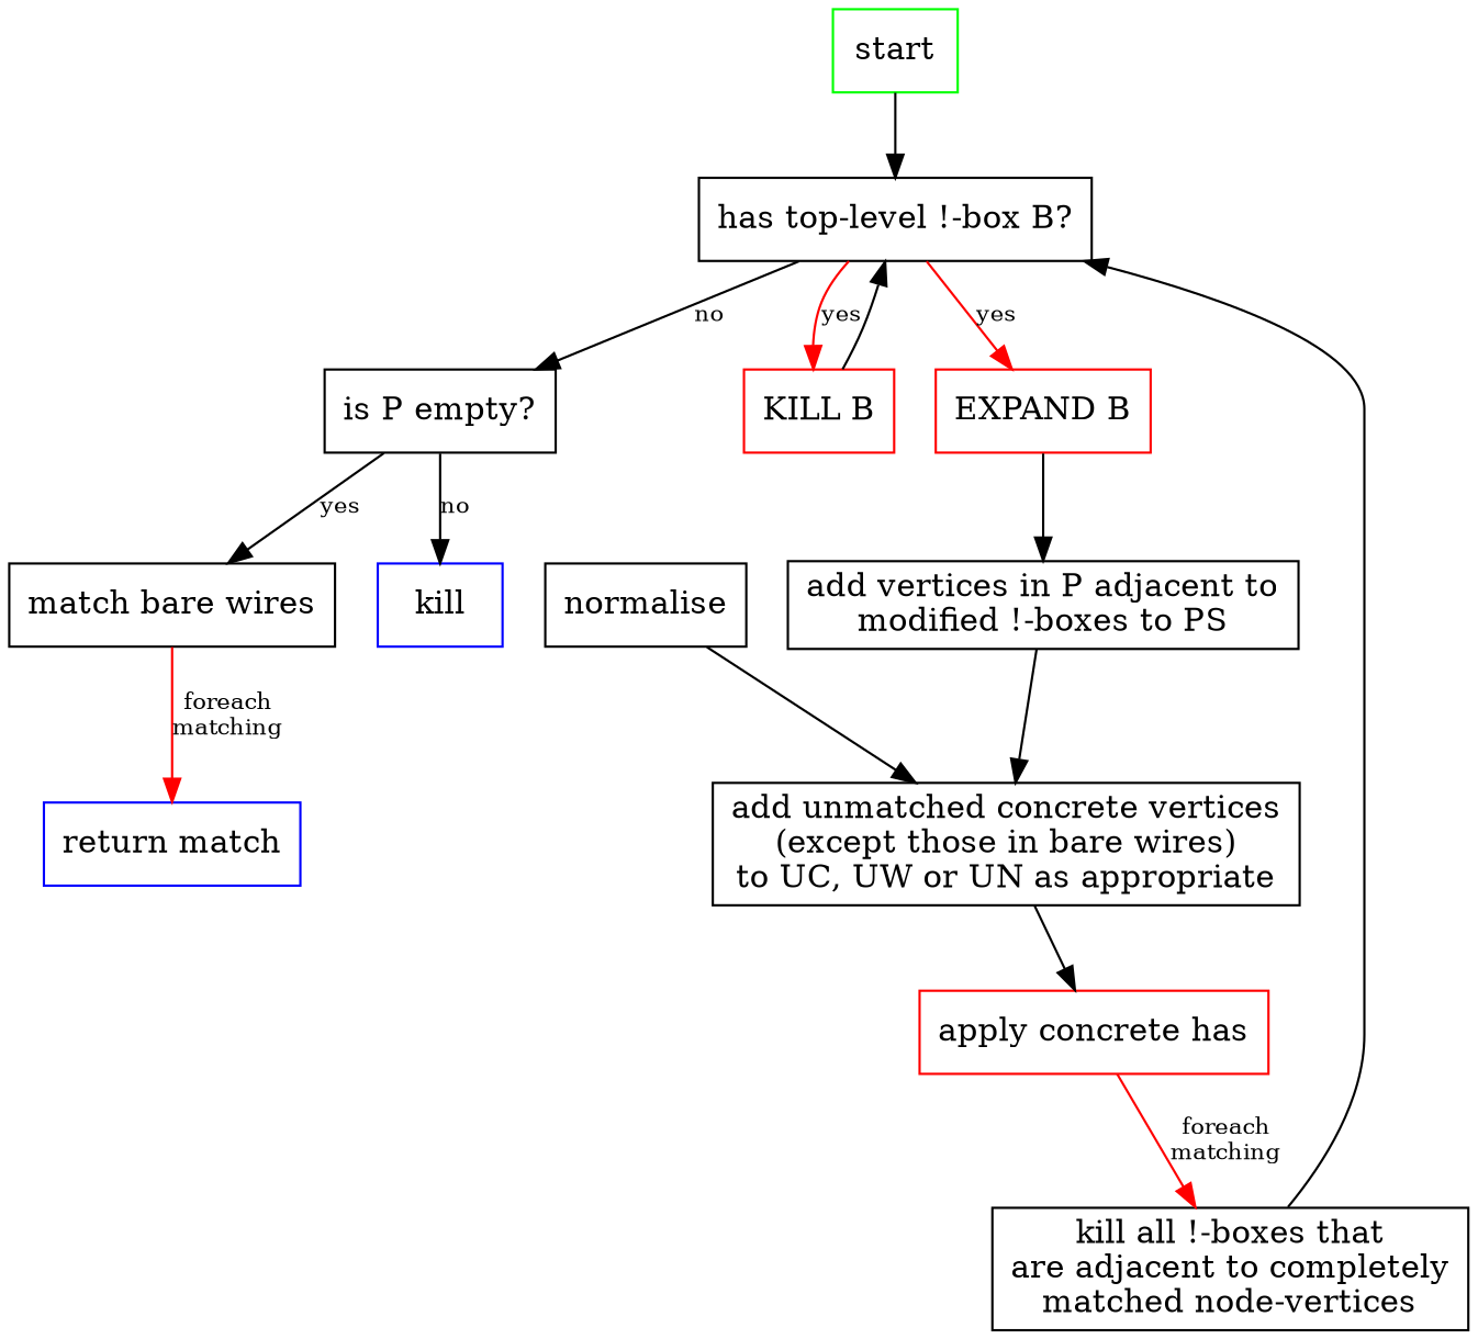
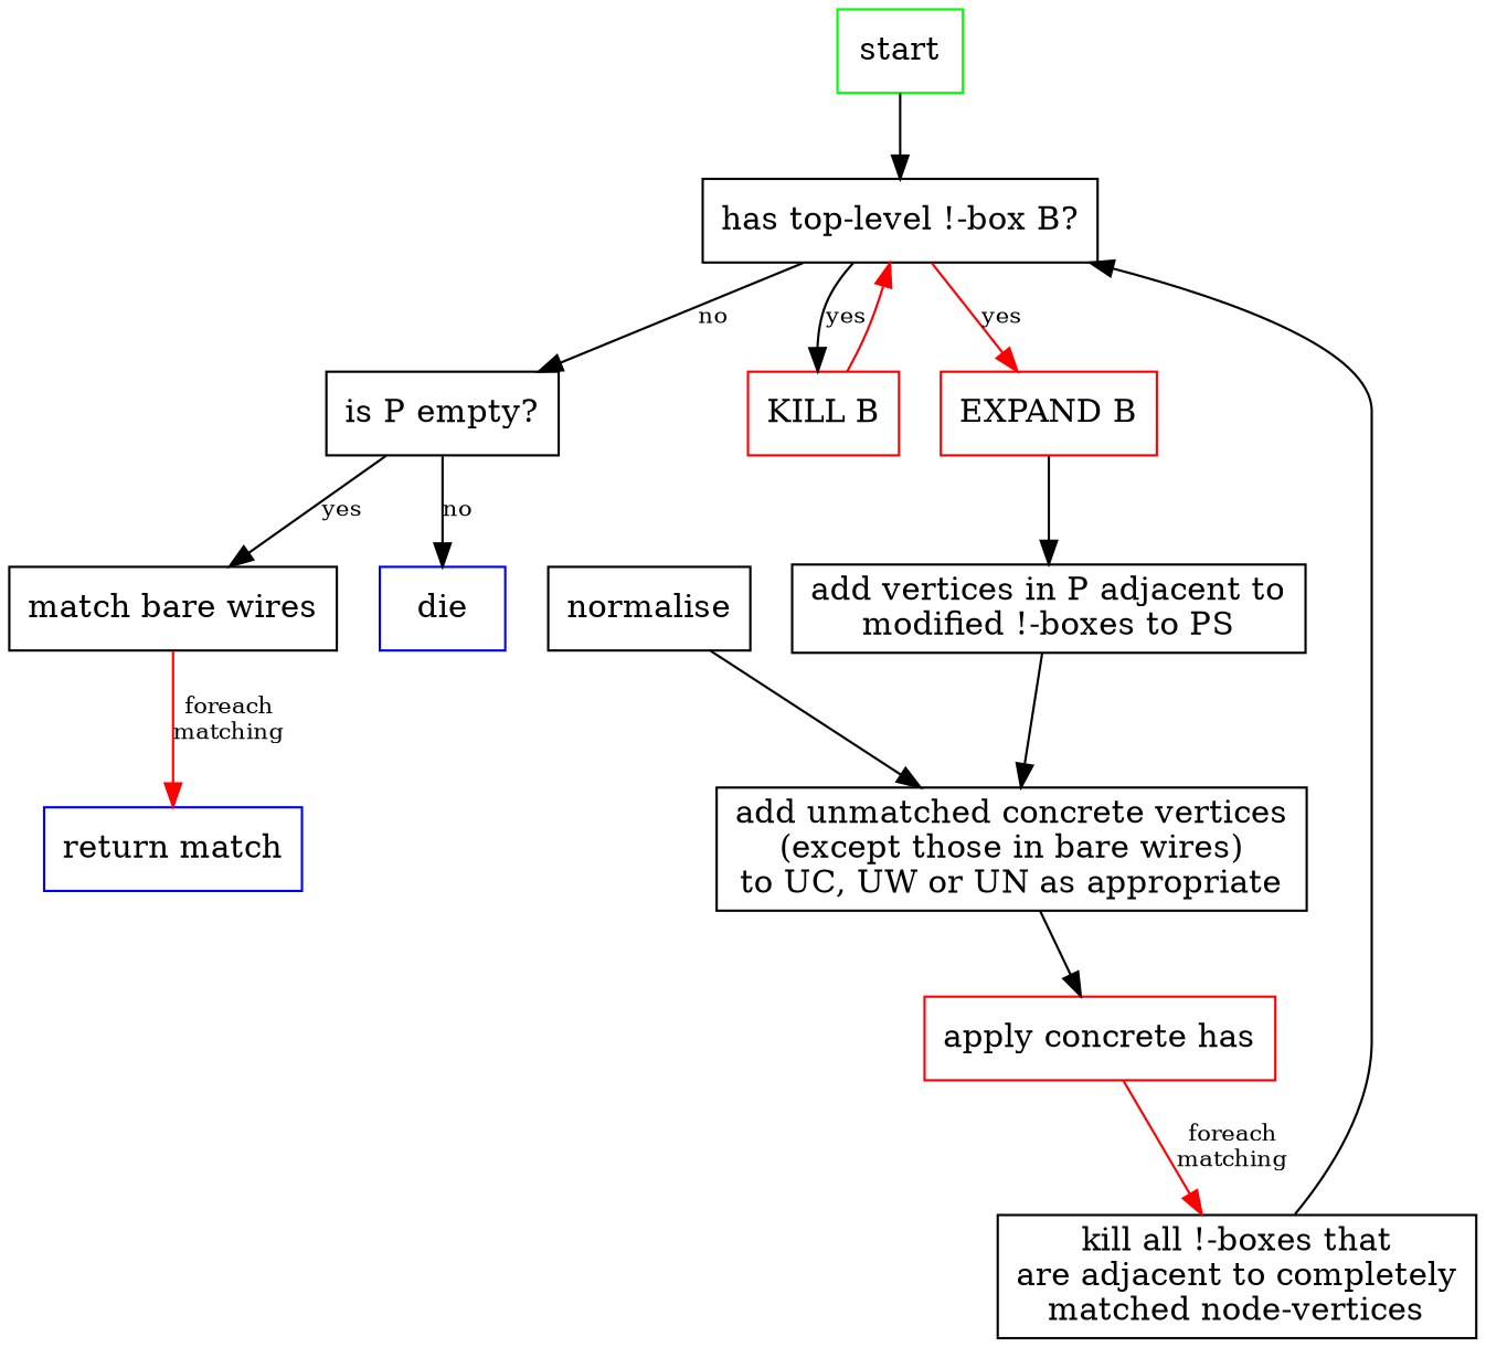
  digraph {
    node [shape=box]
    edge [fontsize=10]
    start [color=green]
    n2 [label="has top-level !-box B?"]
    n3 [label=normalise]
    n4 [label="add unmatched concrete vertices\n(except those in bare wires)\nto UC, UW or UN as appropriate"]
    n5 [color=red label="apply concrete has"]
    n6 [label="kill all !-boxes that\nare adjacent to completely\nmatched node-vertices"]
    n7 [color=red label="EXPAND B"]
    n8 [color=red label="KILL B"]
    n9 [label="is P empty?"]
    n10 [label="add vertices in P adjacent to\nmodified !-boxes to PS"]
-   n11 [color=blue label=kill]
+   n11 [color=blue label=die]
    n12 [label="match bare wires"]
    n13 [color=blue label="return match"]
    start -> n2
    n2 -> n7 [color=red label=yes]
-   n2 -> n8 [color=red label=yes]
+   n2 -> n8 [color=black label=yes]
    n2 -> n9 [label=no]
    n3 -> n4
    n4 -> n5
    n5 -> n6 [color=red label="foreach\nmatching"]
    n6 -> n2
    n7 -> n10
-   n8 -> n2
+   n8 -> n2 [color=red]
    n9 -> n11 [label=no]
    n9 -> n12 [label=yes]
    n10 -> n4
    n12 -> n13 [color=red label="foreach\nmatching"]
  }
